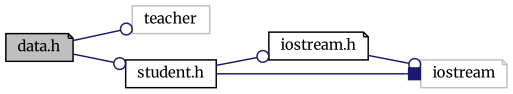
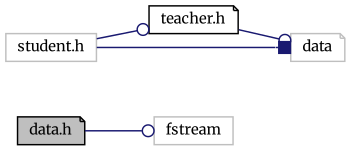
  digraph {
    fontname=Merriweather
    rankdir=LR
    node [color=black fillcolor=white fontname=Merriweather fontsize=10 shape=note style=filled]
    edge [arrowhead=odot color=midnightblue fontname=Merriweather fontsize=10 labelfontname=Helvetica labelfontsize=10 style=solid]
    n1 [fillcolor=grey75 fontcolor=black height=0.2 label="data.h" width=0.4]
-   n2 [color=grey75 height=0.2 label=teacher shape=box width=0.4]
-   n3 [height=0.2 label="student.h" shape=box width=0.4]
-   n4 [height=0.2 label="iostream.h" width=0.4]
-   n5 [color=grey75 height=0.2 label=iostream width=0.4]
+   n2 [color=grey75 height=0.2 label=fstream shape=box width=0.4]
+   n3 [color=grey75 height=0.2 label="student.h" shape=box width=0.4]
+   n4 [height=0.2 label="teacher.h" width=0.4]
+   n5 [color=grey75 height=0.2 label=data width=0.4]
    n1 -> n2
-   n1 -> n3
    n3 -> n4
    n3 -> n5 [arrowhead=box]
    n4 -> n5
  }
